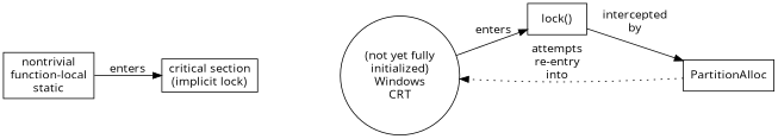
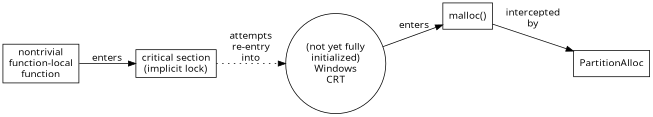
  digraph {
    fontname="Open Sans"
    rankdir=LR
    node [fontname="Open Sans" shape=box]
    edge [fontname="Open Sans"]
    n1 [label="(not yet fully\ninitialized)\nWindows\nCRT" shape=circle]
-   n2 [label="lock()"]
+   n2 [label="malloc()"]
    PartitionAlloc
-   n4 [label="nontrivial\nfunction-local\nstatic"]
+   n4 [label="nontrivial\nfunction-local\nfunction"]
    n5 [label="critical section\n(implicit lock)"]
    n1 -> n2 [label=enters]
    n2 -> PartitionAlloc [label="intercepted\nby"]
    n4 -> n5 [label=enters]
-   PartitionAlloc -> n1 [label="attempts\nre-entry\ninto" style=dotted]
+   n5 -> n1 [label="attempts\nre-entry\ninto" style=dotted]
  }
